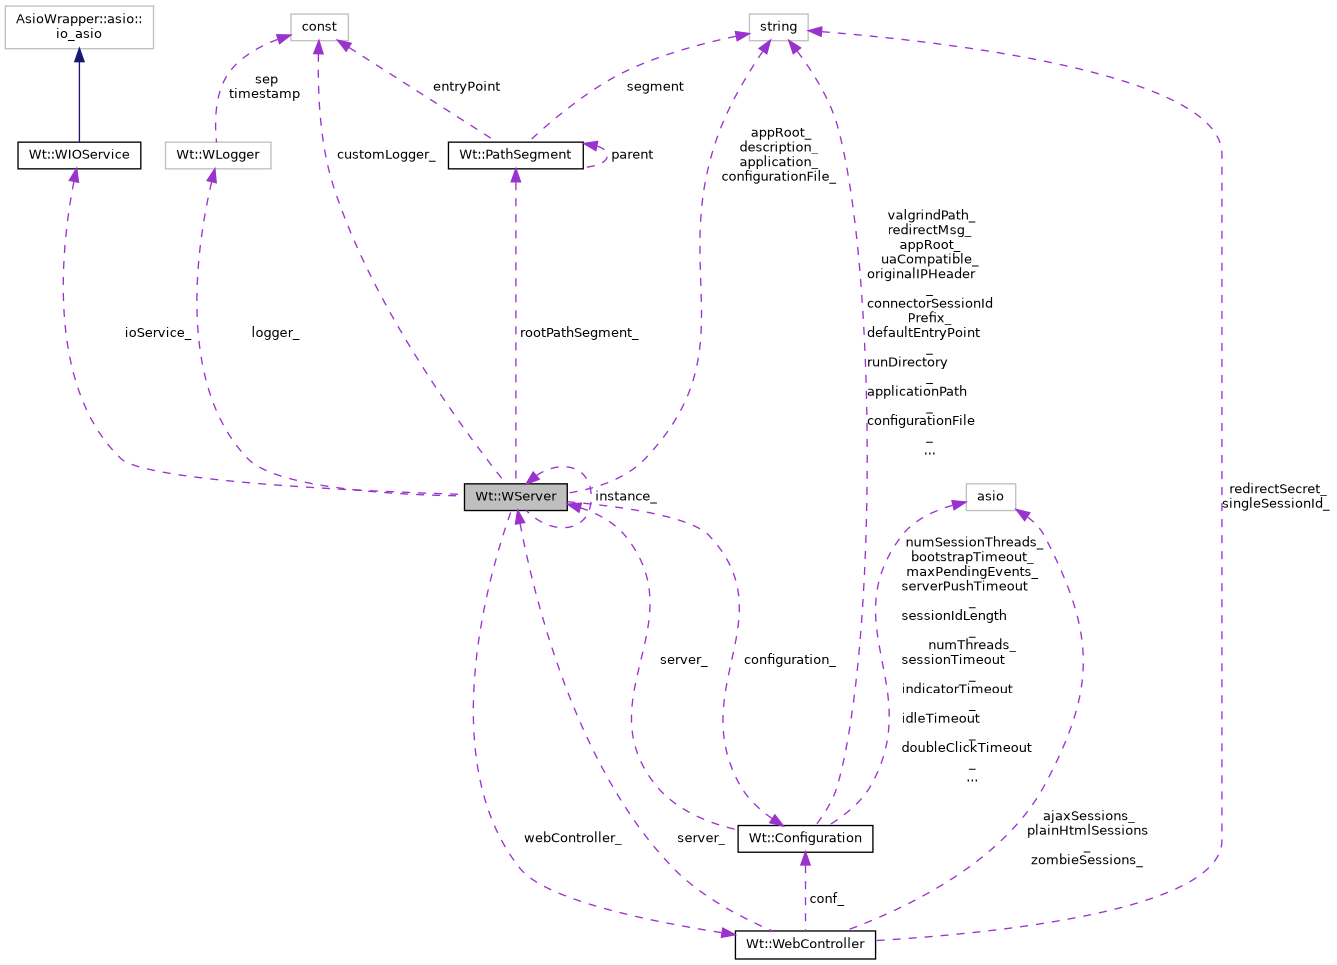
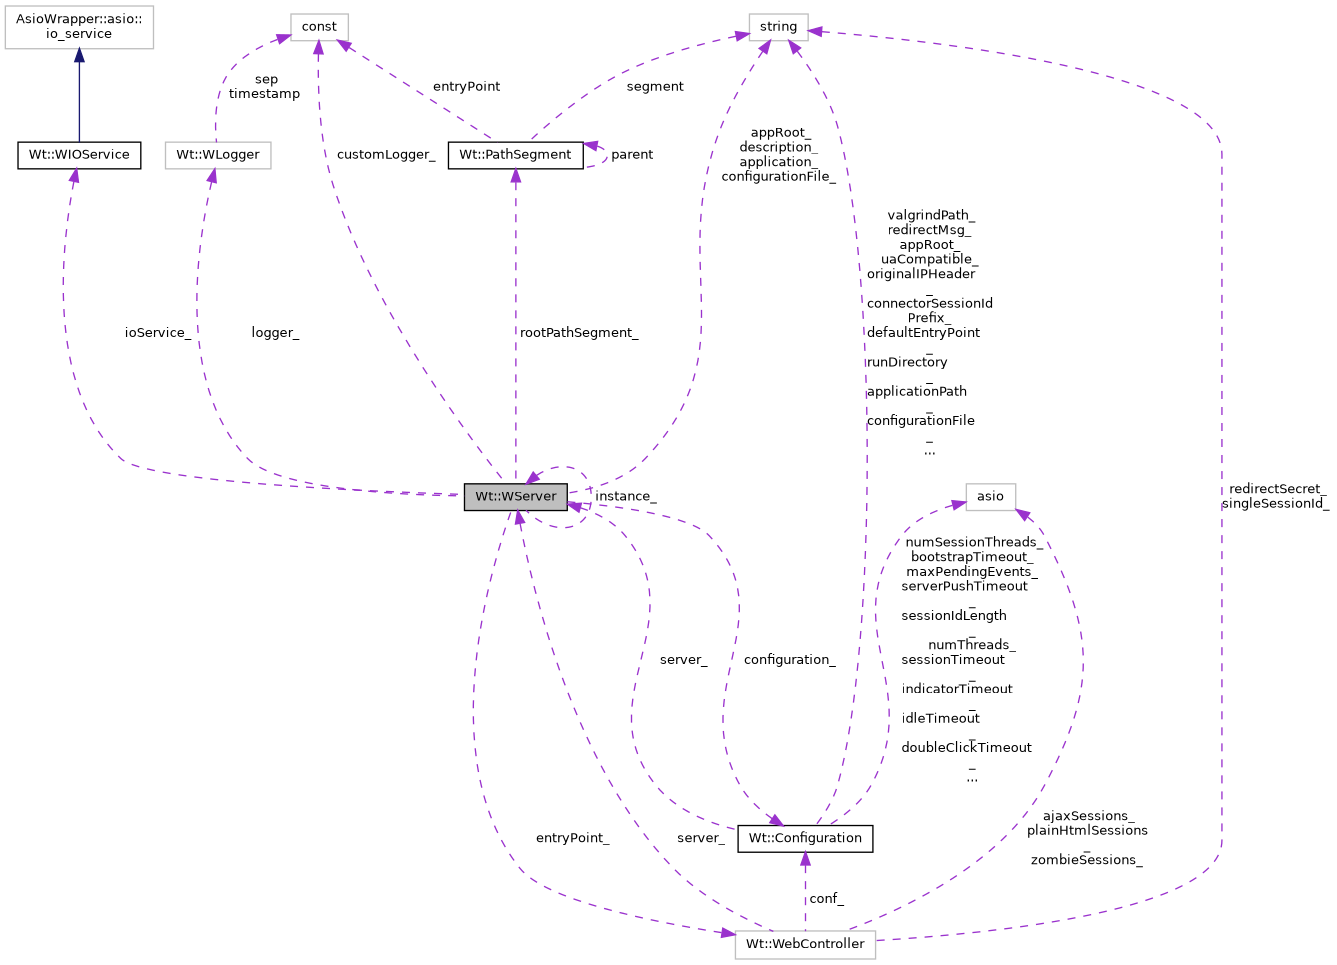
  digraph {
    node [color=black fillcolor=white fontname=Helvetica fontsize=10 shape=record style=filled]
    edge [color=darkorchid3 dir=back fontname=Helvetica fontsize=10 labelfontname=Helvetica labelfontsize=10 style=dashed]
    n1 [fillcolor=grey75 fontcolor=black height=0.2 label="Wt::WServer" width=0.4]
    n2 [height=0.2 label="Wt::Configuration" width=0.4]
-   n3 [height=0.2 label="Wt::WebController" width=0.4]
+   n3 [color=grey75 height=0.2 label="Wt::WebController" width=0.4]
    n4 [height=0.2 label="Wt::WIOService" width=0.4]
-   n5 [color=grey75 height=0.2 label="AsioWrapper::asio::\lio_asio" width=0.4]
+   n5 [color=grey75 height=0.2 label="AsioWrapper::asio::\lio_service" width=0.4]
    n6 [height=0.2 label="Wt::PathSegment" width=0.4]
    n7 [color=grey75 height=0.2 label=string width=0.4]
    n8 [color=grey75 height=0.2 label=const width=0.4]
    n9 [color=grey75 height=0.2 label="Wt::WLogger" width=0.4]
    n10 [color=grey75 height=0.2 label=asio width=0.4]
    n1 -> n1 [label=" instance_"]
    n1 -> n2 [label=" server_"]
    n1 -> n3 [label=" server_"]
    n2 -> n1 [label=" configuration_"]
    n2 -> n3 [label=" conf_"]
-   n3 -> n1 [label=" webController_"]
+   n3 -> n1 [label=" entryPoint_"]
    n4 -> n1 [label=" ioService_"]
    n5 -> n4 [color=midnightblue style=solid]
    n6 -> n1 [label=" rootPathSegment_"]
    n6 -> n6 [label=" parent"]
    n7 -> n1 [label=" appRoot_\ndescription_\napplication_\nconfigurationFile_"]
    n7 -> n2 [label=" valgrindPath_\nredirectMsg_\nappRoot_\nuaCompatible_\noriginalIPHeader\l_\nconnectorSessionId\lPrefix_\ndefaultEntryPoint\l_\nrunDirectory\l_\napplicationPath\l_\nconfigurationFile\l_\n..."]
    n7 -> n3 [label=" redirectSecret_\nsingleSessionId_"]
    n7 -> n6 [label=" segment"]
    n8 -> n1 [label=" customLogger_"]
    n8 -> n6 [label=" entryPoint"]
    n8 -> n9 [label=" sep\ntimestamp"]
    n9 -> n1 [label=" logger_"]
    n10 -> n2 [label=" numSessionThreads_\nbootstrapTimeout_\nmaxPendingEvents_\nserverPushTimeout\l_\nsessionIdLength\l_\nnumThreads_\nsessionTimeout\l_\nindicatorTimeout\l_\nidleTimeout\l_\ndoubleClickTimeout\l_\n..."]
    n10 -> n3 [label=" ajaxSessions_\nplainHtmlSessions\l_\nzombieSessions_"]
  }
